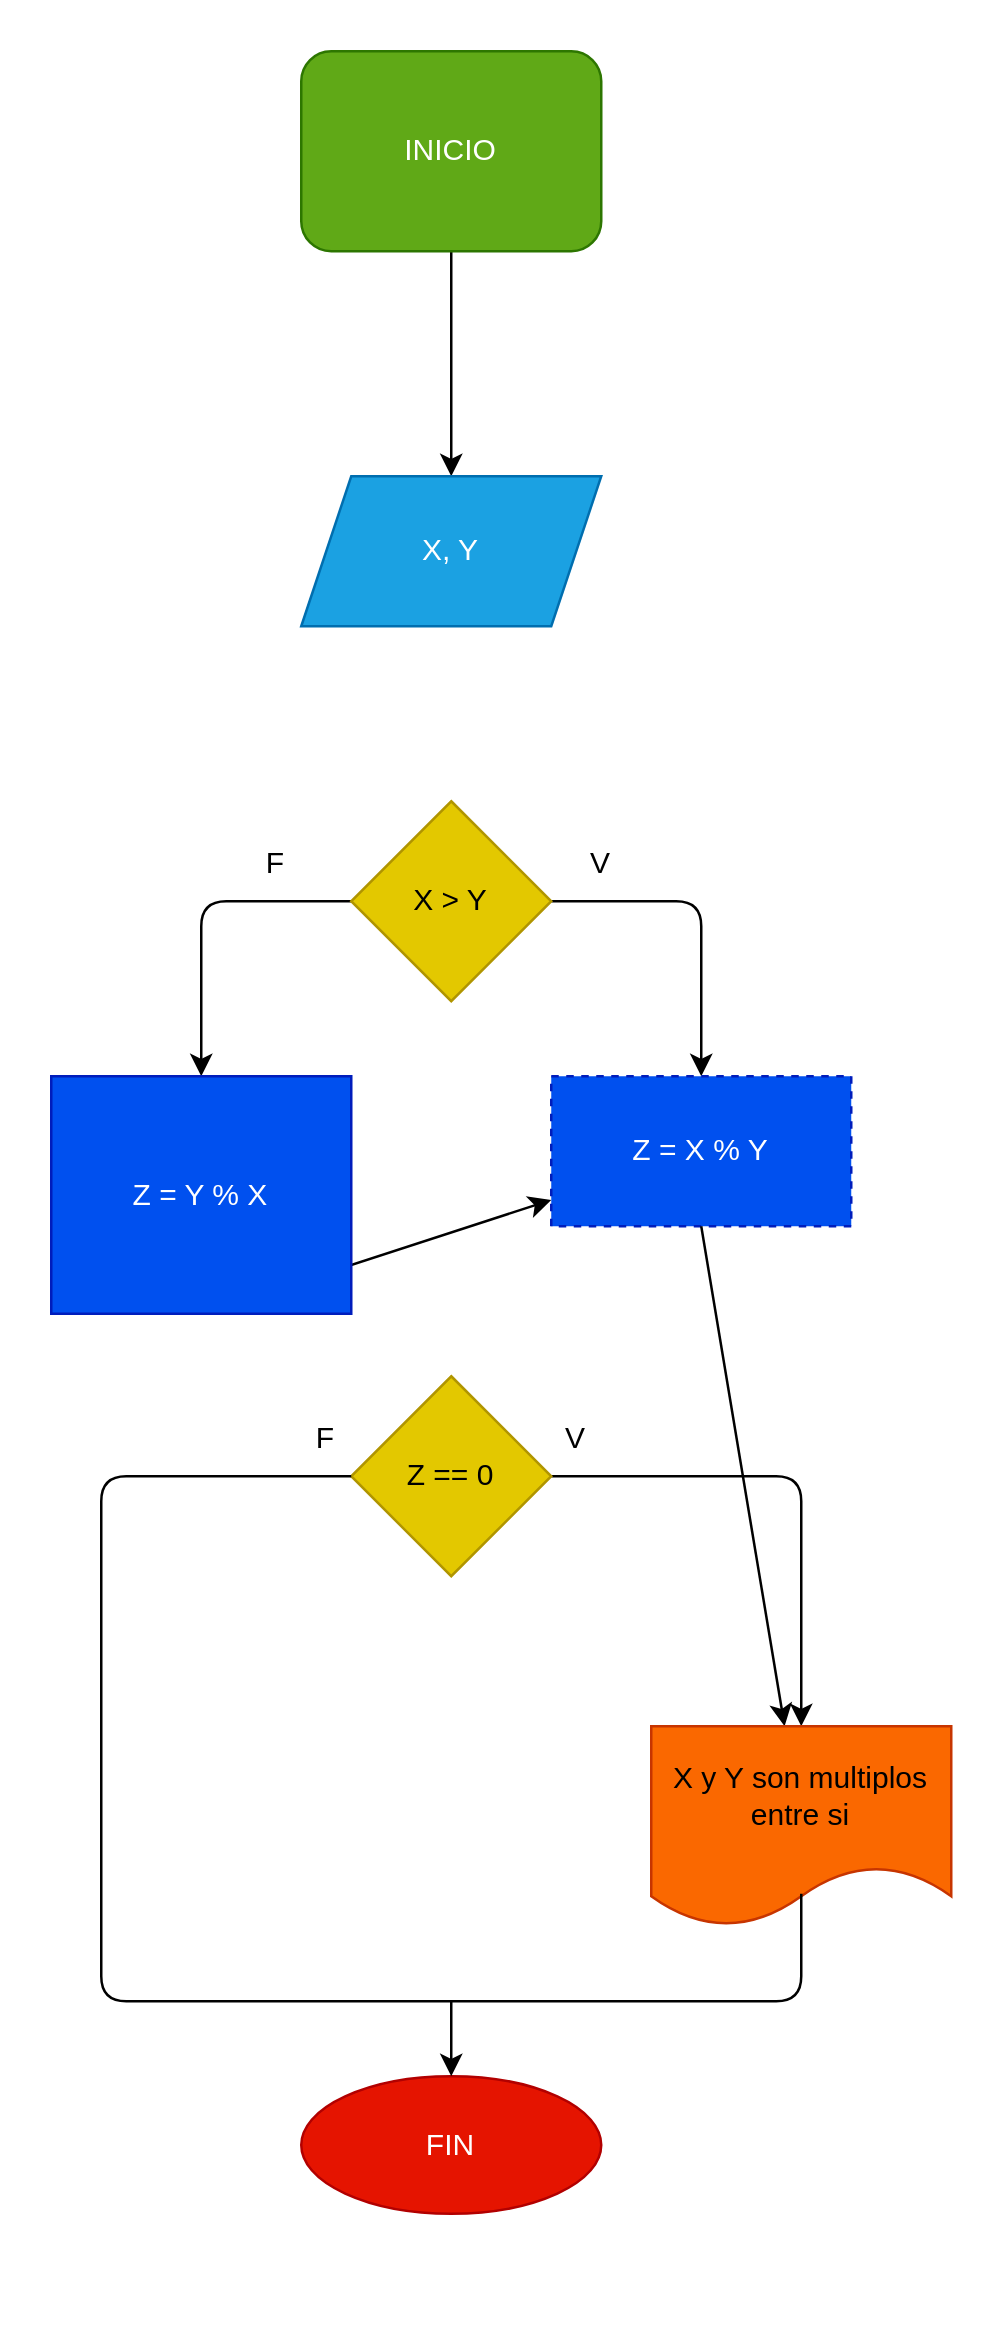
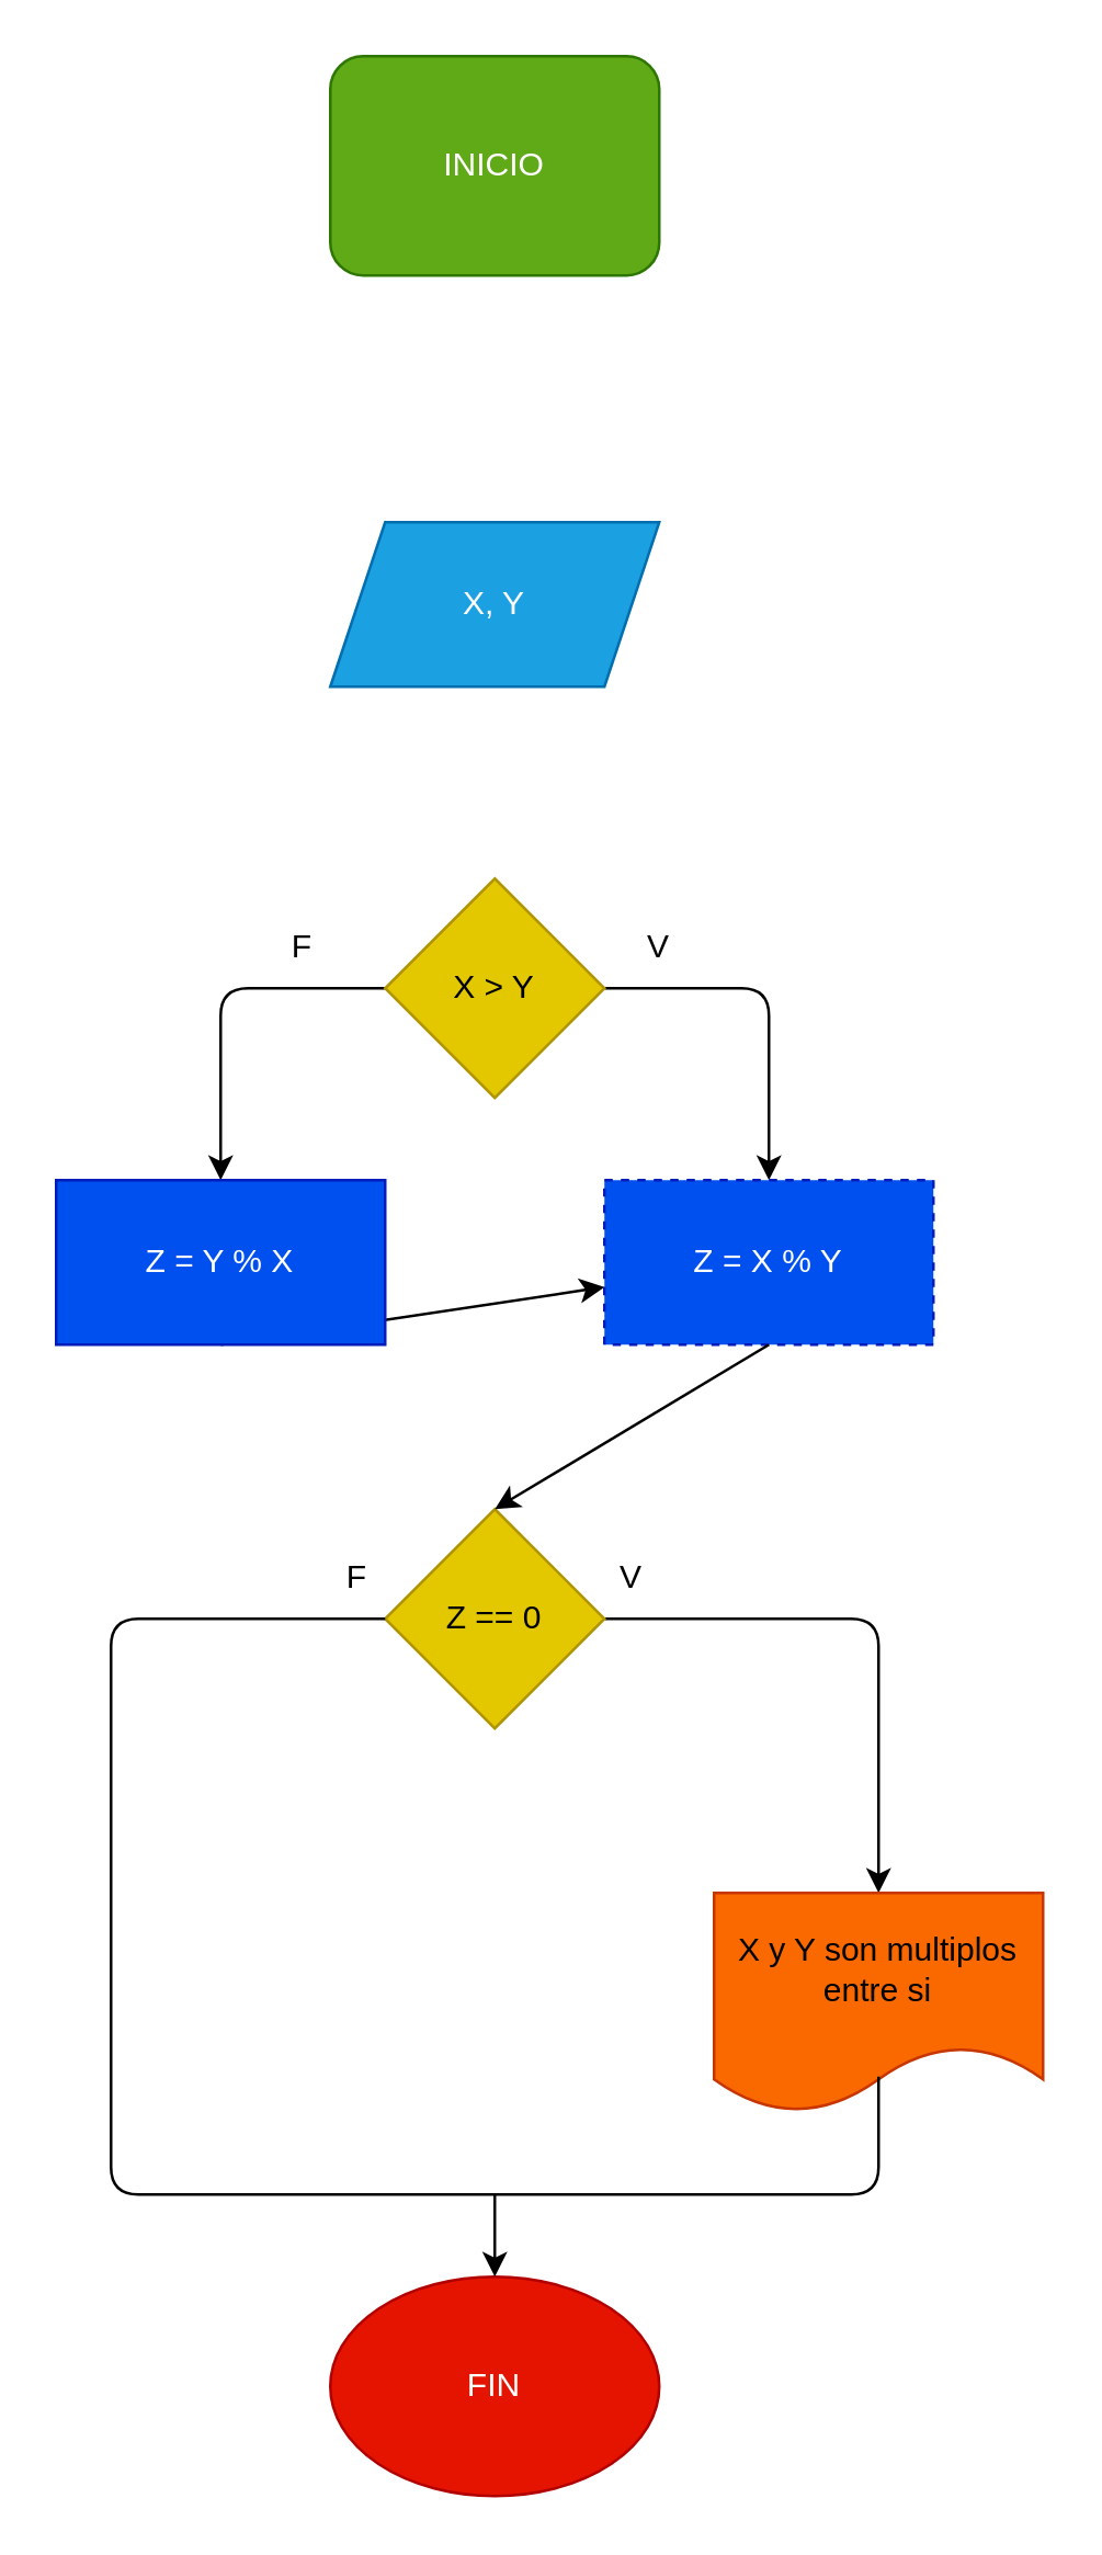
  <mxCell id="0" />
  <mxCell id="1" parent="0" />
- <mxCell id="2" value="" style="edgeStyle=none;html=1;" edge="1" parent="1" source="3" target="4"><mxGeometry relative="1" as="geometry" /></mxCell>
  <mxCell id="3" value="INICIO" style="whiteSpace=wrap;html=1;fillColor=#60a917;fontColor=#ffffff;strokeColor=#2D7600;rounded=1;" vertex="1" parent="1"><mxGeometry x="120" y="20" width="120" height="80" as="geometry" /></mxCell>
  <mxCell id="4" value="X, Y" style="shape=parallelogram;perimeter=parallelogramPerimeter;whiteSpace=wrap;html=1;fixedSize=1;fillColor=#1ba1e2;fontColor=#ffffff;strokeColor=#006EAF;" vertex="1" parent="1"><mxGeometry x="120" y="190" width="120" height="60" as="geometry" /></mxCell>
  <mxCell id="5" value="" style="edgeStyle=none;html=1;" edge="1" parent="1" source="7" target="8"><mxGeometry relative="1" as="geometry"><Array as="points"><mxPoint x="280" y="360" /></Array></mxGeometry></mxCell>
  <mxCell id="6" value="" style="edgeStyle=none;html=1;" edge="1" parent="1" source="7" target="10"><mxGeometry relative="1" as="geometry"><Array as="points"><mxPoint x="80" y="360" /></Array></mxGeometry></mxCell>
  <mxCell id="7" value="X &amp;gt; Y" style="rhombus;whiteSpace=wrap;html=1;fillColor=#e3c800;fontColor=#000000;strokeColor=#B09500;" vertex="1" parent="1"><mxGeometry x="140" y="320" width="80" height="80" as="geometry" /></mxCell>
  <mxCell id="8" value="Z = X % Y" style="whiteSpace=wrap;html=1;fillColor=#0050ef;fontColor=#ffffff;strokeColor=#001DBC;dashed=1;" vertex="1" parent="1"><mxGeometry x="220" y="430" width="120" height="60" as="geometry" /></mxCell>
  <mxCell id="9" value="" style="edgeStyle=none;html=1;exitX=0.5;exitY=1;exitDx=0;exitDy=0;" edge="1" parent="1" source="10" target="8"><mxGeometry relative="1" as="geometry" /></mxCell>
- <mxCell id="10" value="Z = Y % X" style="whiteSpace=wrap;html=1;fillColor=#0050ef;fontColor=#ffffff;strokeColor=#001DBC;" vertex="1" parent="1"><mxGeometry x="20" y="430" width="120" height="95" as="geometry" /></mxCell>
+ <mxCell id="10" value="Z = Y % X" style="whiteSpace=wrap;html=1;fillColor=#0050ef;fontColor=#ffffff;strokeColor=#001DBC;" vertex="1" parent="1"><mxGeometry x="20" y="430" width="120" height="60" as="geometry" /></mxCell>
  <mxCell id="11" value="" style="edgeStyle=none;html=1;" edge="1" parent="1" source="12" target="14"><mxGeometry relative="1" as="geometry"><Array as="points"><mxPoint x="320" y="590" /></Array></mxGeometry></mxCell>
  <mxCell id="12" value="Z == 0" style="rhombus;whiteSpace=wrap;html=1;fillColor=#e3c800;fontColor=#000000;strokeColor=#B09500;" vertex="1" parent="1"><mxGeometry x="140" y="550" width="80" height="80" as="geometry" /></mxCell>
- <mxCell id="13" value="" style="endArrow=classic;html=1;exitX=0.5;exitY=1;exitDx=0;exitDy=0;" edge="1" parent="1" source="8" target="14"><mxGeometry width="50" height="50" relative="1" as="geometry"><mxPoint x="320" y="590" as="sourcePoint" /><mxPoint x="370" y="540" as="targetPoint" /></mxGeometry></mxCell>
+ <mxCell id="13" value="" style="endArrow=classic;html=1;exitX=0.5;exitY=1;exitDx=0;exitDy=0;entryX=0.5;entryY=0;entryDx=0;entryDy=0;" edge="1" parent="1" source="8" target="12"><mxGeometry width="50" height="50" relative="1" as="geometry"><mxPoint x="320" y="590" as="sourcePoint" /><mxPoint x="370" y="540" as="targetPoint" /></mxGeometry></mxCell>
  <mxCell id="14" value="X y Y son multiplos entre si" style="shape=document;whiteSpace=wrap;html=1;boundedLbl=1;fillColor=#fa6800;fontColor=#000000;strokeColor=#C73500;" vertex="1" parent="1"><mxGeometry x="260" y="690" width="120" height="80" as="geometry" /></mxCell>
- <mxCell id="15" value="FIN" style="ellipse;whiteSpace=wrap;html=1;fillColor=#e51400;fontColor=#ffffff;strokeColor=#B20000;" vertex="1" parent="1"><mxGeometry x="120" y="830" width="120" height="55" as="geometry" /></mxCell>
+ <mxCell id="15" value="FIN" style="ellipse;whiteSpace=wrap;html=1;fillColor=#e51400;fontColor=#ffffff;strokeColor=#B20000;" vertex="1" parent="1"><mxGeometry x="120" y="830" width="120" height="80" as="geometry" /></mxCell>
  <mxCell id="16" value="" style="endArrow=none;html=1;entryX=0.5;entryY=0.838;entryDx=0;entryDy=0;entryPerimeter=0;exitX=0;exitY=0.5;exitDx=0;exitDy=0;" edge="1" parent="1" source="12" target="14"><mxGeometry width="50" height="50" relative="1" as="geometry"><mxPoint x="100" y="770" as="sourcePoint" /><mxPoint x="330" y="800" as="targetPoint" /><Array as="points"><mxPoint x="40" y="590" /><mxPoint x="40" y="800" /><mxPoint x="320" y="800" /></Array></mxGeometry></mxCell>
  <mxCell id="17" value="" style="endArrow=classic;html=1;entryX=0.5;entryY=0;entryDx=0;entryDy=0;" edge="1" parent="1" target="15"><mxGeometry width="50" height="50" relative="1" as="geometry"><mxPoint x="180" y="800" as="sourcePoint" /><mxPoint x="190" y="730" as="targetPoint" /></mxGeometry></mxCell>
  <mxCell id="18" value="V" style="text;html=1;strokeColor=none;fillColor=none;align=center;verticalAlign=middle;whiteSpace=wrap;rounded=0;" vertex="1" parent="1"><mxGeometry x="210" y="330" width="60" height="30" as="geometry" /></mxCell>
  <mxCell id="19" value="F" style="text;html=1;strokeColor=none;fillColor=none;align=center;verticalAlign=middle;whiteSpace=wrap;rounded=0;" vertex="1" parent="1"><mxGeometry x="80" y="330" width="60" height="30" as="geometry" /></mxCell>
  <mxCell id="20" value="V" style="text;html=1;strokeColor=none;fillColor=none;align=center;verticalAlign=middle;whiteSpace=wrap;rounded=0;" vertex="1" parent="1"><mxGeometry x="200" y="560" width="60" height="30" as="geometry" /></mxCell>
  <mxCell id="21" value="F" style="text;html=1;strokeColor=none;fillColor=none;align=center;verticalAlign=middle;whiteSpace=wrap;rounded=0;" vertex="1" parent="1"><mxGeometry x="100" y="560" width="60" height="30" as="geometry" /></mxCell>
